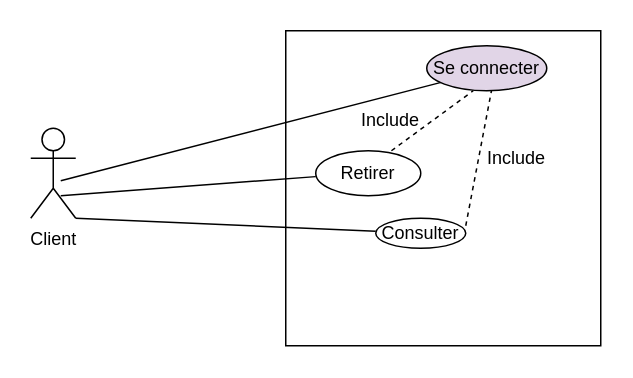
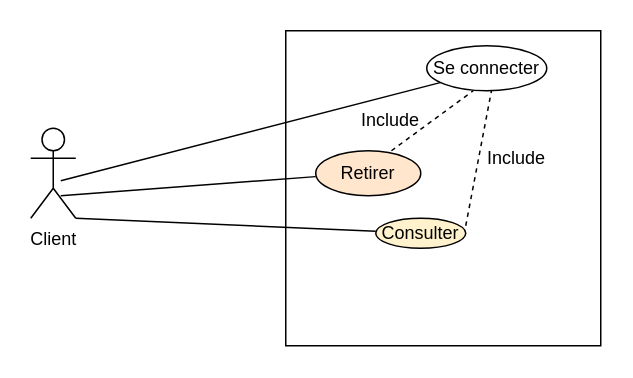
  <mxCell id="0" />
  <mxCell id="1" parent="0" />
  <mxCell id="2" value="Client" style="shape=umlActor;verticalLabelPosition=bottom;verticalAlign=top;html=1;outlineConnect=0;" vertex="1" parent="1"><mxGeometry x="20" y="85" width="30" height="60" as="geometry" /></mxCell>
  <mxCell id="3" value="" style="whiteSpace=wrap;html=1;aspect=fixed;" vertex="1" parent="1"><mxGeometry x="190" y="20" width="210" height="210" as="geometry" /></mxCell>
  <mxCell id="4" value="" style="endArrow=none;html=1;rounded=0;" edge="1" parent="1"><mxGeometry width="50" height="50" relative="1" as="geometry"><mxPoint x="40" y="120" as="sourcePoint" /><mxPoint x="300" y="52.759" as="targetPoint" /></mxGeometry></mxCell>
  <mxCell id="5" value="" style="endArrow=none;html=1;rounded=0;exitX=0.667;exitY=0.75;exitDx=0;exitDy=0;exitPerimeter=0;" edge="1" parent="1" source="2"><mxGeometry width="50" height="50" relative="1" as="geometry"><mxPoint x="80" y="180" as="sourcePoint" /><mxPoint x="210" y="117.25" as="targetPoint" /></mxGeometry></mxCell>
  <mxCell id="6" value="" style="endArrow=none;html=1;rounded=0;exitX=1;exitY=1;exitDx=0;exitDy=0;exitPerimeter=0;" edge="1" parent="1" source="2"><mxGeometry width="50" height="50" relative="1" as="geometry"><mxPoint x="50" y="130" as="sourcePoint" /><mxPoint x="250" y="153.696" as="targetPoint" /></mxGeometry></mxCell>
  <mxCell id="7" value="" style="endArrow=none;dashed=1;html=1;rounded=0;entryX=0.25;entryY=1;entryDx=0;entryDy=0;" edge="1" parent="1"><mxGeometry width="50" height="50" relative="1" as="geometry"><mxPoint x="260.455" y="100" as="sourcePoint" /><mxPoint x="315" y="60" as="targetPoint" /></mxGeometry></mxCell>
  <mxCell id="8" value="Include" style="text;html=1;strokeColor=none;fillColor=none;align=center;verticalAlign=middle;whiteSpace=wrap;rounded=0;" vertex="1" parent="1"><mxGeometry x="250" y="75" width="20" height="10" as="geometry" /></mxCell>
  <mxCell id="9" value="" style="endArrow=none;dashed=1;html=1;rounded=0;" edge="1" parent="1"><mxGeometry width="50" height="50" relative="1" as="geometry"><mxPoint x="310" y="150" as="sourcePoint" /><mxPoint x="327.143" y="60" as="targetPoint" /></mxGeometry></mxCell>
  <mxCell id="10" value="Include" style="text;html=1;strokeColor=none;fillColor=none;align=center;verticalAlign=middle;whiteSpace=wrap;rounded=0;" vertex="1" parent="1"><mxGeometry x="324" y="100" width="40" height="10" as="geometry" /></mxCell>
- <mxCell id="11" value="Se connecter" style="ellipse;whiteSpace=wrap;html=1;fillColor=#e1d5e7;" vertex="1" parent="1"><mxGeometry x="284" y="30" width="80" height="30" as="geometry" /></mxCell>
- <mxCell id="12" value="Retirer" style="ellipse;whiteSpace=wrap;html=1;" vertex="1" parent="1"><mxGeometry x="210" y="100" width="70" height="30" as="geometry" /></mxCell>
- <mxCell id="13" value="Consulter" style="ellipse;whiteSpace=wrap;html=1;" vertex="1" parent="1"><mxGeometry x="250" y="145" width="60" height="20" as="geometry" /></mxCell>
+ <mxCell id="11" value="Se connecter" style="ellipse;whiteSpace=wrap;html=1;" vertex="1" parent="1"><mxGeometry x="284" y="30" width="80" height="30" as="geometry" /></mxCell>
+ <mxCell id="12" value="Retirer" style="ellipse;whiteSpace=wrap;html=1;fillColor=#ffe6cc;" vertex="1" parent="1"><mxGeometry x="210" y="100" width="70" height="30" as="geometry" /></mxCell>
+ <mxCell id="13" value="Consulter" style="ellipse;whiteSpace=wrap;html=1;fillColor=#fff2cc;" vertex="1" parent="1"><mxGeometry x="250" y="145" width="60" height="20" as="geometry" /></mxCell>
